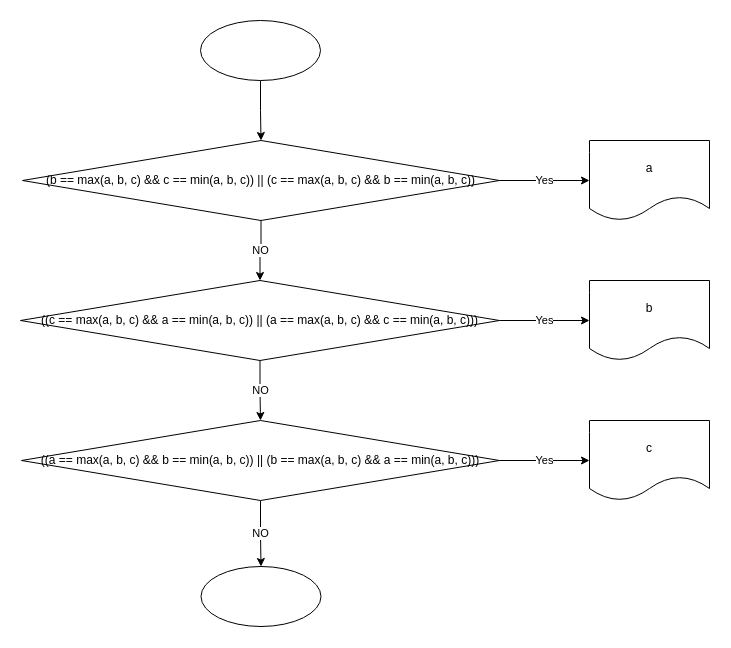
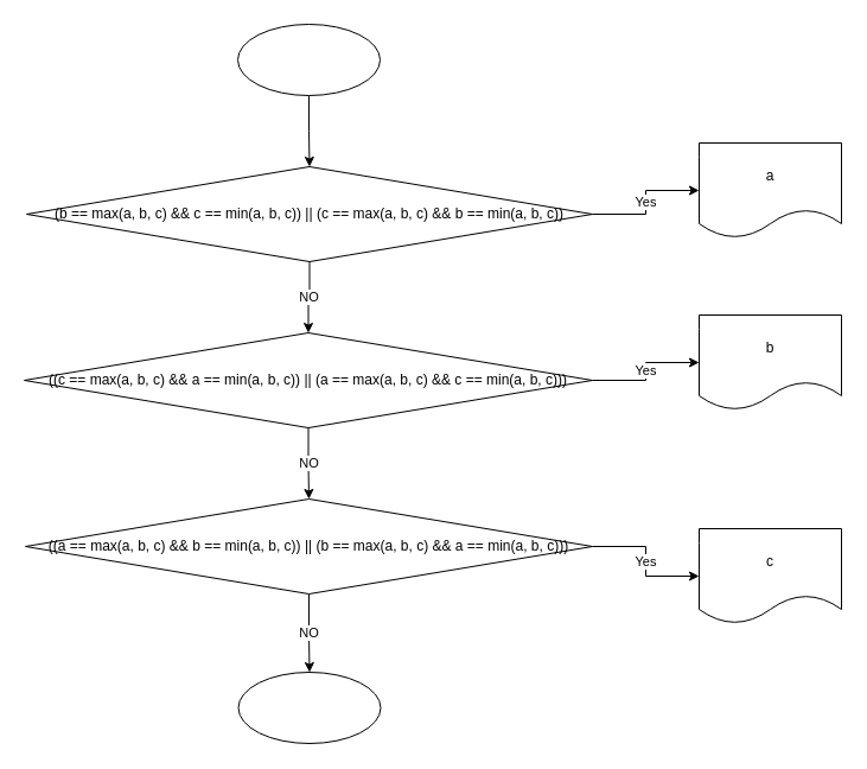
  <mxCell id="0" />
  <mxCell id="1" parent="0" />
  <mxCell id="2" value="NO" style="edgeStyle=orthogonalEdgeStyle;rounded=0;orthogonalLoop=1;jettySize=auto;html=1;" parent="1" source="4" target="7" edge="1"><mxGeometry relative="1" as="geometry" /></mxCell>
  <mxCell id="3" value="Yes" style="edgeStyle=orthogonalEdgeStyle;rounded=0;orthogonalLoop=1;jettySize=auto;html=1;" parent="1" source="4" target="12" edge="1"><mxGeometry relative="1" as="geometry" /></mxCell>
  <mxCell id="4" value="(b == max(a, b, c) &amp;amp;&amp;amp; c == min(a, b, c)) || (c == max(a, b, c) &amp;amp;&amp;amp; b == min(a, b, c))" style="rhombus;whiteSpace=wrap;html=1;" parent="1" vertex="1"><mxGeometry x="22" y="140" width="477" height="80" as="geometry" /></mxCell>
  <mxCell id="5" value="NO" style="edgeStyle=orthogonalEdgeStyle;rounded=0;orthogonalLoop=1;jettySize=auto;html=1;" parent="1" source="7" target="10" edge="1"><mxGeometry relative="1" as="geometry" /></mxCell>
  <mxCell id="6" value="Yes" style="edgeStyle=orthogonalEdgeStyle;rounded=0;orthogonalLoop=1;jettySize=auto;html=1;" parent="1" source="7" target="13" edge="1"><mxGeometry relative="1" as="geometry" /></mxCell>
  <mxCell id="7" value="((c == max(a, b, c) &amp;amp;&amp;amp; a == min(a, b, c)) || (a == max(a, b, c) &amp;amp;&amp;amp; c == min(a, b, c)))" style="rhombus;whiteSpace=wrap;html=1;" parent="1" vertex="1"><mxGeometry x="20" y="280" width="479" height="80" as="geometry" /></mxCell>
  <mxCell id="8" value="NO" style="edgeStyle=orthogonalEdgeStyle;rounded=0;orthogonalLoop=1;jettySize=auto;html=1;" parent="1" source="10" target="11" edge="1"><mxGeometry relative="1" as="geometry" /></mxCell>
  <mxCell id="9" value="Yes" style="edgeStyle=orthogonalEdgeStyle;rounded=0;orthogonalLoop=1;jettySize=auto;html=1;" parent="1" source="10" target="14" edge="1"><mxGeometry relative="1" as="geometry" /></mxCell>
  <mxCell id="10" value="((a == max(a, b, c) &amp;amp;&amp;amp; b == min(a, b, c)) || (b == max(a, b, c) &amp;amp;&amp;amp; a == min(a, b, c)))" style="rhombus;whiteSpace=wrap;html=1;" parent="1" vertex="1"><mxGeometry x="21" y="420" width="478" height="80" as="geometry" /></mxCell>
  <mxCell id="11" value="" style="ellipse;whiteSpace=wrap;html=1;" parent="1" vertex="1"><mxGeometry x="200.5" y="566" width="120" height="60" as="geometry" /></mxCell>
- <mxCell id="12" value="a" style="shape=document;whiteSpace=wrap;html=1;boundedLbl=1;" parent="1" vertex="1"><mxGeometry x="589" y="140" width="120" height="80" as="geometry" /></mxCell>
- <mxCell id="13" value="b" style="shape=document;whiteSpace=wrap;html=1;boundedLbl=1;" parent="1" vertex="1"><mxGeometry x="589" y="280" width="120" height="80" as="geometry" /></mxCell>
- <mxCell id="14" value="c" style="shape=document;whiteSpace=wrap;html=1;boundedLbl=1;" parent="1" vertex="1"><mxGeometry x="589" y="420" width="120" height="80" as="geometry" /></mxCell>
+ <mxCell id="12" value="a" style="shape=document;whiteSpace=wrap;html=1;boundedLbl=1;" parent="1" vertex="1"><mxGeometry x="589" y="120" width="120" height="80" as="geometry" /></mxCell>
+ <mxCell id="13" value="b" style="shape=document;whiteSpace=wrap;html=1;boundedLbl=1;" parent="1" vertex="1"><mxGeometry x="589" y="265" width="120" height="80" as="geometry" /></mxCell>
+ <mxCell id="14" value="c" style="shape=document;whiteSpace=wrap;html=1;boundedLbl=1;" parent="1" vertex="1"><mxGeometry x="589" y="445" width="120" height="80" as="geometry" /></mxCell>
  <mxCell id="15" value="" style="edgeStyle=orthogonalEdgeStyle;rounded=0;orthogonalLoop=1;jettySize=auto;html=1;" parent="1" source="16" target="4" edge="1"><mxGeometry relative="1" as="geometry" /></mxCell>
  <mxCell id="16" value="" style="ellipse;whiteSpace=wrap;html=1;" parent="1" vertex="1"><mxGeometry x="200" y="20" width="120" height="60" as="geometry" /></mxCell>
